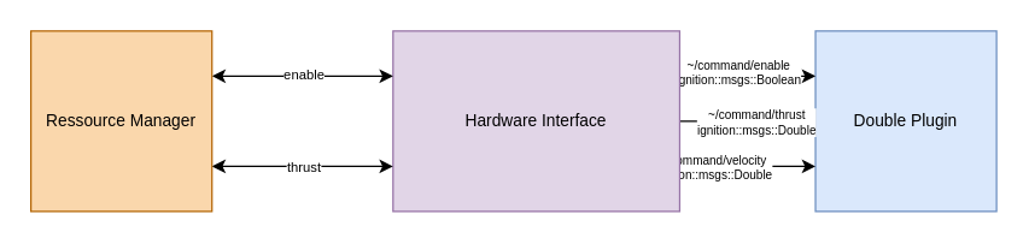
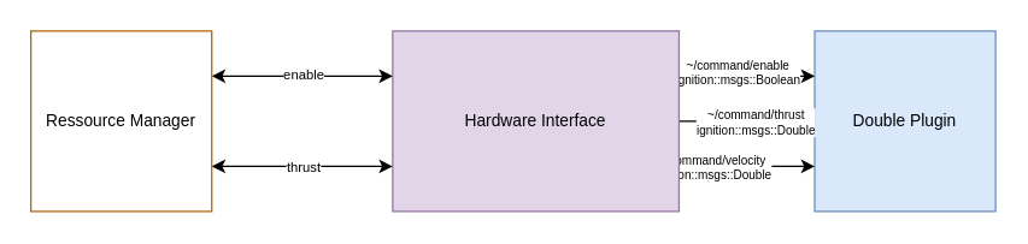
  <mxCell id="0" />
  <mxCell id="1" parent="0" />
  <mxCell id="2" value="Double Plugin" style="rounded=0;whiteSpace=wrap;html=1;fillColor=#dae8fc;strokeColor=#6c8ebf;fontSize=11;" parent="1" vertex="1"><mxGeometry x="540" y="20" width="120" height="120" as="geometry" /></mxCell>
  <mxCell id="3" style="edgeStyle=orthogonalEdgeStyle;rounded=0;orthogonalLoop=1;jettySize=auto;html=1;exitX=1;exitY=0.25;exitDx=0;exitDy=0;entryX=0;entryY=0.25;entryDx=0;entryDy=0;" parent="1" source="9" target="2" edge="1"><mxGeometry relative="1" as="geometry" /></mxCell>
  <mxCell id="4" value="~/command/enable&lt;br style=&quot;font-size: 8px&quot;&gt;ignition::msgs::Boolean" style="edgeLabel;html=1;align=center;verticalAlign=middle;resizable=0;points=[];fontSize=8;" parent="3" vertex="1" connectable="0"><mxGeometry x="0.199" y="-1" relative="1" as="geometry"><mxPoint x="-16" y="-3" as="offset" /></mxGeometry></mxCell>
  <mxCell id="5" style="edgeStyle=orthogonalEdgeStyle;rounded=0;orthogonalLoop=1;jettySize=auto;html=1;exitX=1;exitY=0.5;exitDx=0;exitDy=0;entryX=0;entryY=0.5;entryDx=0;entryDy=0;" parent="1" source="9" target="2" edge="1"><mxGeometry relative="1" as="geometry"><mxPoint x="480" y="80" as="targetPoint" /></mxGeometry></mxCell>
  <mxCell id="6" value="~/command/thrust&lt;br style=&quot;font-size: 8px&quot;&gt;ignition::msgs::Double" style="edgeLabel;html=1;align=center;verticalAlign=middle;resizable=0;points=[];fontSize=8;" parent="5" vertex="1" connectable="0"><mxGeometry x="-0.232" y="1" relative="1" as="geometry"><mxPoint x="15" y="1" as="offset" /></mxGeometry></mxCell>
  <mxCell id="7" style="edgeStyle=orthogonalEdgeStyle;rounded=0;orthogonalLoop=1;jettySize=auto;html=1;fontSize=11;entryX=0;entryY=0.75;entryDx=0;entryDy=0;exitX=1;exitY=0.75;exitDx=0;exitDy=0;" parent="1" source="9" target="2" edge="1"><mxGeometry relative="1" as="geometry"><Array as="points"><mxPoint x="430" y="110" /><mxPoint x="430" y="110" /></Array></mxGeometry></mxCell>
  <mxCell id="8" value="~/command/velocity&lt;br&gt;ignition::msgs::Double" style="edgeLabel;html=1;align=center;verticalAlign=middle;resizable=0;points=[];fontSize=8;" parent="7" vertex="1" connectable="0"><mxGeometry x="0.23" relative="1" as="geometry"><mxPoint x="-19" as="offset" /></mxGeometry></mxCell>
  <mxCell id="9" value="Hardware Interface" style="rounded=0;whiteSpace=wrap;html=1;fillColor=#e1d5e7;strokeColor=#9673a6;fontSize=11;" parent="1" vertex="1"><mxGeometry x="260" y="20" width="190" height="120" as="geometry" /></mxCell>
  <mxCell id="10" style="edgeStyle=orthogonalEdgeStyle;rounded=0;orthogonalLoop=1;jettySize=auto;html=1;entryX=0;entryY=0.25;entryDx=0;entryDy=0;exitX=1;exitY=0.25;exitDx=0;exitDy=0;startArrow=classic;startFill=1;" parent="1" source="14" target="9" edge="1"><mxGeometry relative="1" as="geometry"><mxPoint x="139" y="44" as="sourcePoint" /><Array as="points"><mxPoint x="240" y="50" /><mxPoint x="240" y="50" /></Array></mxGeometry></mxCell>
  <mxCell id="11" value="enable" style="edgeLabel;html=1;align=center;verticalAlign=middle;resizable=0;points=[];fontSize=9;" parent="10" vertex="1" connectable="0"><mxGeometry x="-0.303" y="1" relative="1" as="geometry"><mxPoint x="18" as="offset" /></mxGeometry></mxCell>
  <mxCell id="12" style="edgeStyle=orthogonalEdgeStyle;rounded=0;orthogonalLoop=1;jettySize=auto;html=1;startArrow=classic;startFill=1;exitX=1;exitY=0.75;exitDx=0;exitDy=0;entryX=0;entryY=0.75;entryDx=0;entryDy=0;" parent="1" source="14" target="9" edge="1"><mxGeometry relative="1" as="geometry"><Array as="points"><mxPoint x="240" y="110" /><mxPoint x="240" y="110" /></Array><mxPoint x="258" y="132" as="targetPoint" /></mxGeometry></mxCell>
  <mxCell id="13" value="thrust" style="edgeLabel;html=1;align=center;verticalAlign=middle;resizable=0;points=[];fontSize=9;" parent="12" vertex="1" connectable="0"><mxGeometry x="-0.324" y="-1" relative="1" as="geometry"><mxPoint x="19" y="-1" as="offset" /></mxGeometry></mxCell>
- <mxCell id="14" value="Ressource Manager" style="rounded=0;whiteSpace=wrap;html=1;fillColor=#fad7ac;strokeColor=#b46504;fontSize=11;" parent="1" vertex="1"><mxGeometry x="20" y="20" width="120" height="120" as="geometry" /></mxCell>
+ <mxCell id="14" value="Ressource Manager" style="rounded=0;whiteSpace=wrap;html=1;fillColor=#ffffff;strokeColor=#b46504;fontSize=11;" parent="1" vertex="1"><mxGeometry x="20" y="20" width="120" height="120" as="geometry" /></mxCell>
